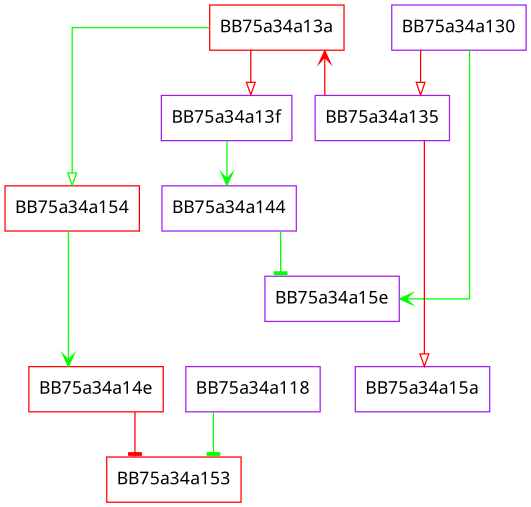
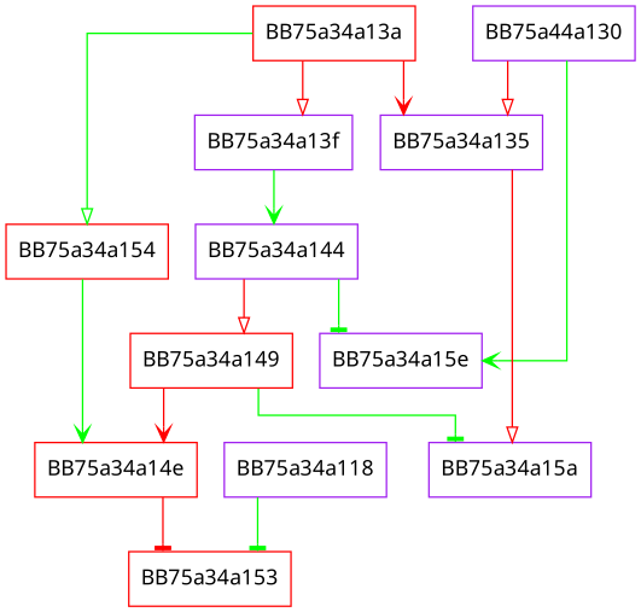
  digraph {
    fontname="Noto Sans"
    splines=ortho
    node [color=purple fontname="Noto Sans" shape=box]
    edge [arrowhead=vee color=green fontname="Noto Sans"]
    BB75a34a153 [color=red]
    BB75a34a118
-   BB75a34a130
+   BB75a34a130 [label=BB75a44a130]
    BB75a34a15e
    BB75a34a135
    BB75a34a15a
    BB75a34a13a [color=red]
    BB75a34a154 [color=red]
    BB75a34a13f
    BB75a34a14e [color=red]
    BB75a34a144
+   BB75a34a149 [color=red]
    BB75a34a118 -> BB75a34a153 [arrowhead=tee]
    BB75a34a130 -> BB75a34a15e
    BB75a34a130 -> BB75a34a135 [arrowhead=onormal color=red]
    BB75a34a135 -> BB75a34a15a [arrowhead=onormal color=red]
-   BB75a34a135 -> BB75a34a13a [color=red]
+   BB75a34a13a -> BB75a34a135 [color=red]
    BB75a34a13a -> BB75a34a154 [arrowhead=onormal]
    BB75a34a13a -> BB75a34a13f [arrowhead=onormal color=red]
    BB75a34a154 -> BB75a34a14e
    BB75a34a13f -> BB75a34a144
    BB75a34a14e -> BB75a34a153 [arrowhead=tee color=red]
    BB75a34a144 -> BB75a34a15e [arrowhead=tee]
+   BB75a34a144 -> BB75a34a149 [arrowhead=onormal color=red]
+   BB75a34a149 -> BB75a34a15a [arrowhead=tee]
+   BB75a34a149 -> BB75a34a14e [color=red]
  }
